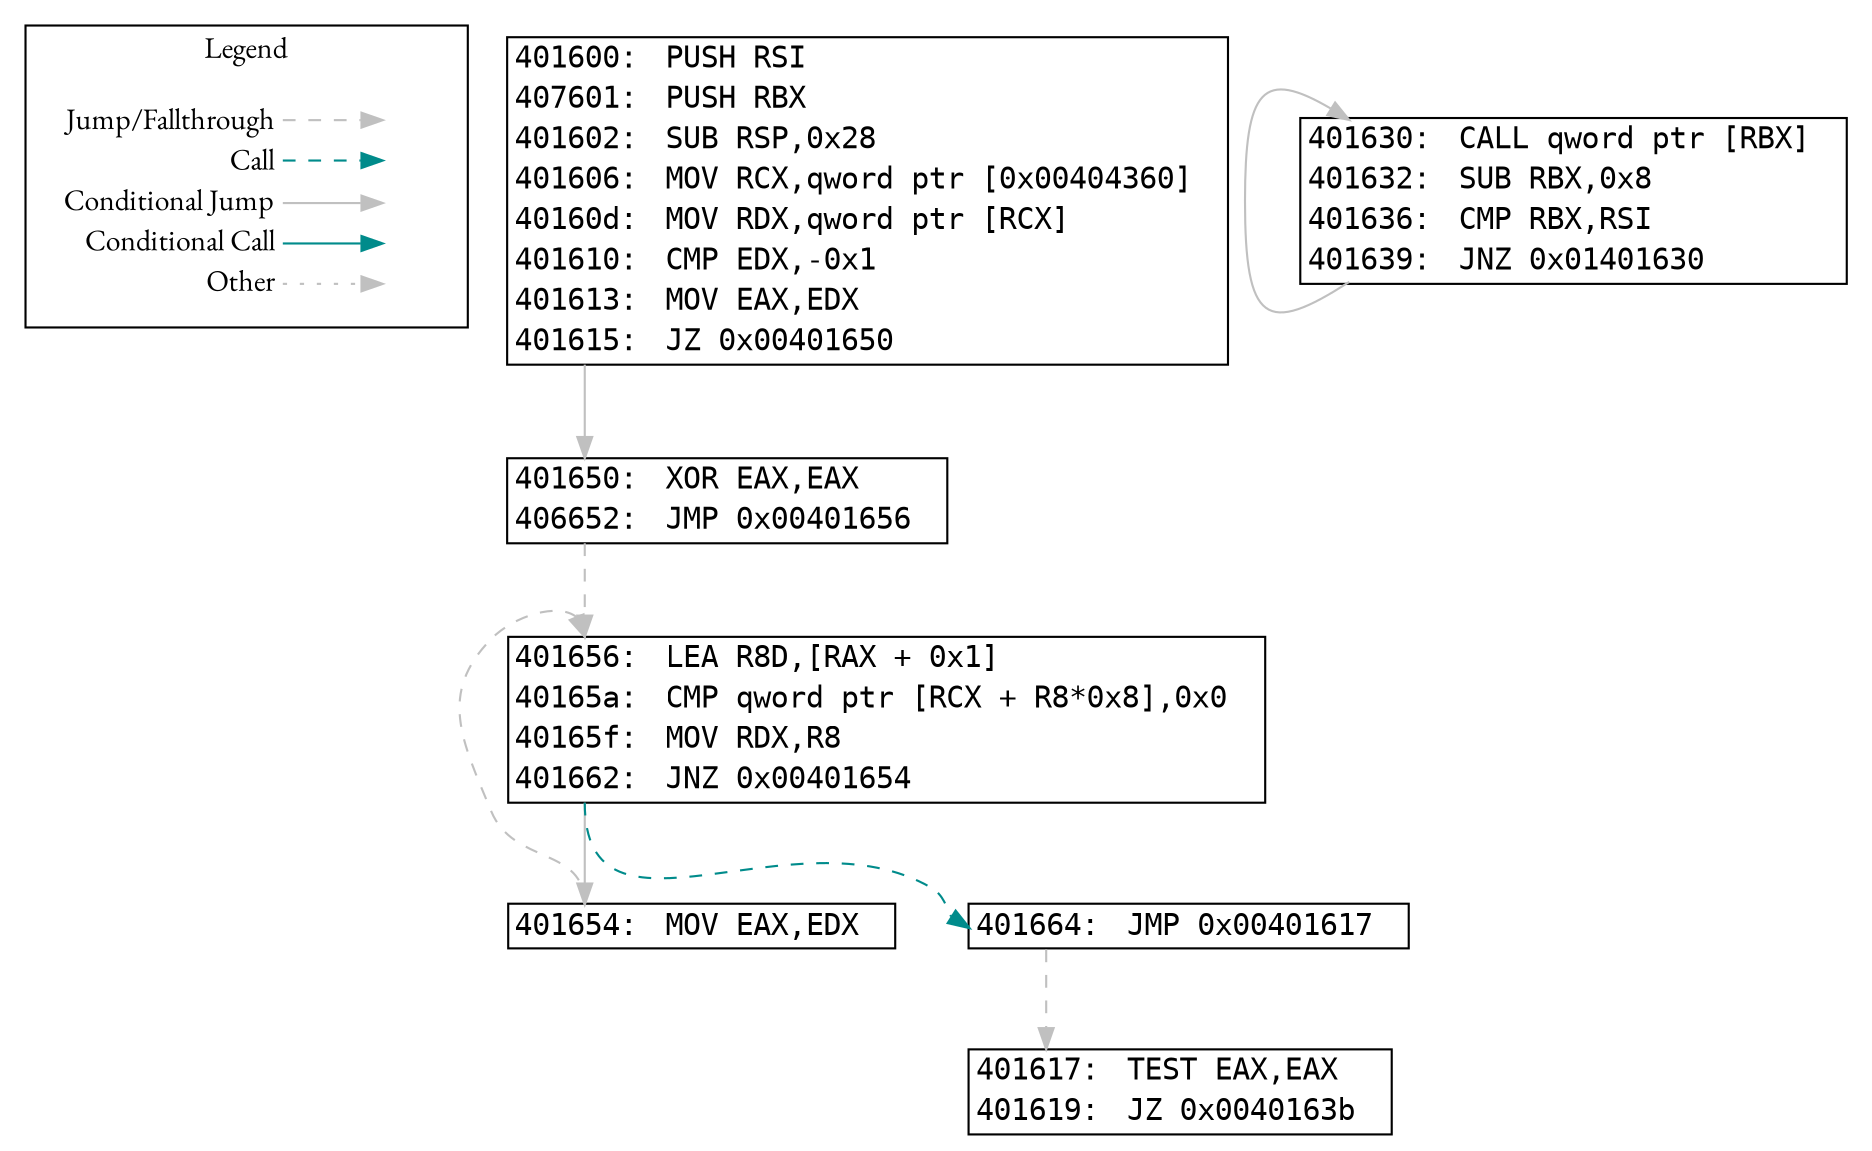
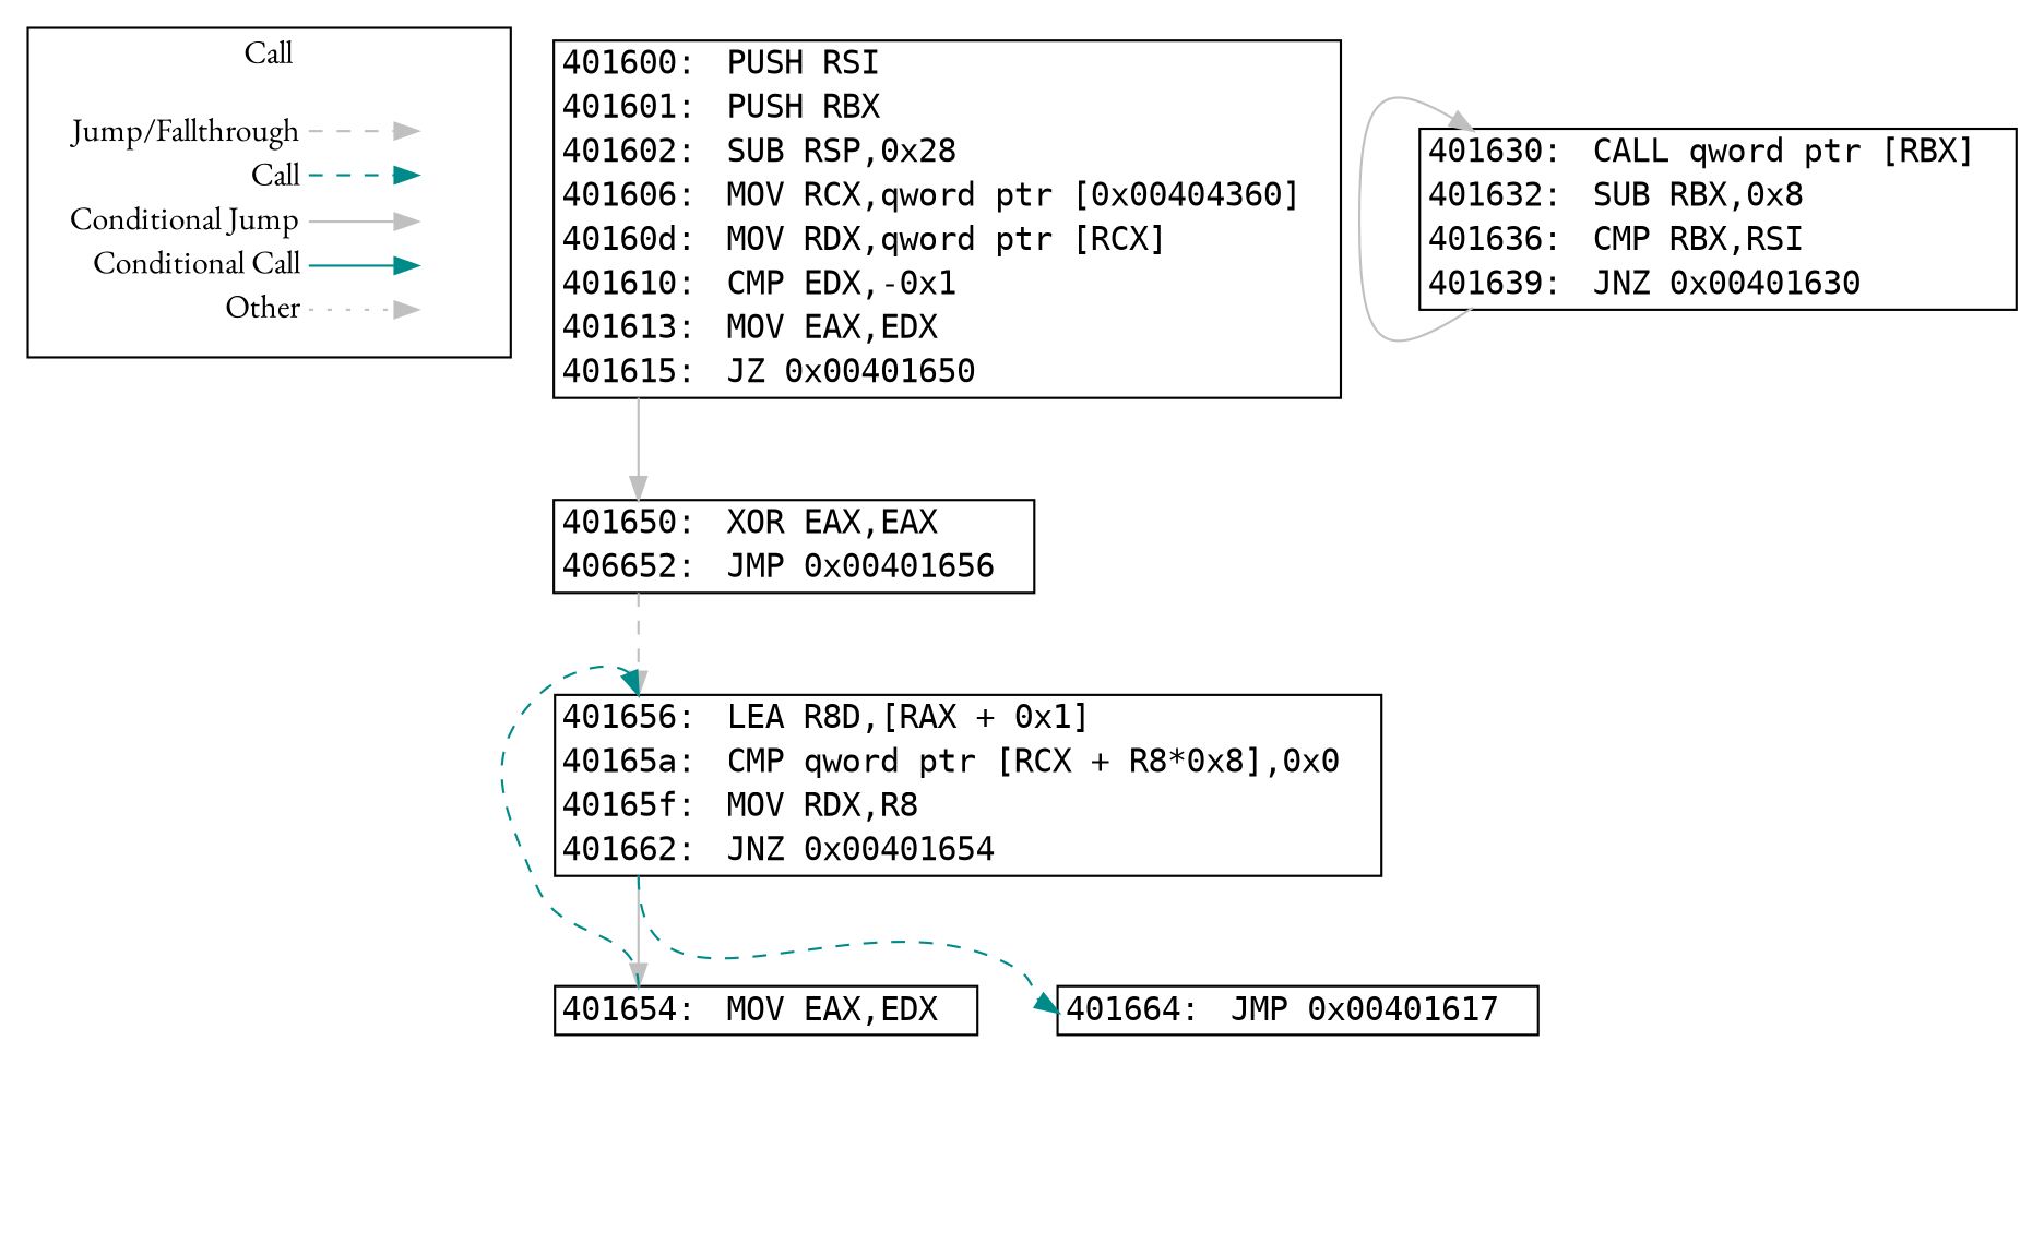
  digraph {
    fontname="EB Garamond"
    newrank=true
    node [fontname="EB Garamond" shape=plaintext]
    edge [color=gray fontname="EB Garamond" headport=insn_401656 style=dashed tailport=insn_401662]
    n1 [label=<<table border="0" cellpadding="2" cellspacing="0" cellborder="0">                   <tr><td align="right" port="i1">Jump/Fallthrough</td></tr>                   <tr><td align="right" port="i2">Call</td></tr>                   <tr><td align="right" port="i3">Conditional Jump</td></tr>                   <tr><td align="right" port="i4">Conditional Call</td></tr>                   <tr><td align="right" port="i5">Other</td></tr>                </table>>]
    n2 [label=<<table border="0" cellpadding="2" cellspacing="0" cellborder="0">                    <tr><td port="i1">&nbsp;</td></tr>                    <tr><td port="i2">&nbsp;</td></tr>                    <tr><td port="i3">&nbsp;</td></tr>                    <tr><td port="i4">&nbsp;</td></tr>                    <tr><td port="i5">&nbsp;</td></tr>                 </table>>]
-   n3 [label=<     <TABLE BORDER="1" CELLBORDER="0" CELLSPACING="0">       <TR>         <TD PORT="insn_401600" ALIGN="RIGHT"><FONT FACE="monospace">401600: </FONT></TD>         <TD ALIGN="LEFT"><FONT FACE="monospace">PUSH RSI</FONT></TD>         <TD>&nbsp;&nbsp;&nbsp;</TD> // for spacing       </TR>       <TR>         <TD PORT="insn_401601" ALIGN="RIGHT"><FONT FACE="monospace">407601: </FONT></TD>         <TD ALIGN="LEFT"><FONT FACE="monospace">PUSH RBX</FONT></TD>         <TD>&nbsp;&nbsp;&nbsp;</TD> // for spacing       </TR>       <TR>         <TD PORT="insn_401602" ALIGN="RIGHT"><FONT FACE="monospace">401602: </FONT></TD>         <TD ALIGN="LEFT"><FONT FACE="monospace">SUB RSP,0x28</FONT></TD>         <TD>&nbsp;&nbsp;&nbsp;</TD> // for spacing       </TR>       <TR>         <TD PORT="insn_401606" ALIGN="RIGHT"><FONT FACE="monospace">401606: </FONT></TD>         <TD ALIGN="LEFT"><FONT FACE="monospace">MOV RCX,qword ptr [0x00404360]</FONT></TD>         <TD>&nbsp;&nbsp;&nbsp;</TD> // for spacing       </TR>       <TR>         <TD PORT="insn_40160d" ALIGN="RIGHT"><FONT FACE="monospace">40160d: </FONT></TD>         <TD ALIGN="LEFT"><FONT FACE="monospace">MOV RDX,qword ptr [RCX]</FONT></TD>         <TD>&nbsp;&nbsp;&nbsp;</TD> // for spacing       </TR>       <TR>         <TD PORT="insn_401610" ALIGN="RIGHT"><FONT FACE="monospace">401610: </FONT></TD>         <TD ALIGN="LEFT"><FONT FACE="monospace">CMP EDX,-0x1</FONT></TD>         <TD>&nbsp;&nbsp;&nbsp;</TD> // for spacing       </TR>       <TR>         <TD PORT="insn_401613" ALIGN="RIGHT"><FONT FACE="monospace">401613: </FONT></TD>         <TD ALIGN="LEFT"><FONT FACE="monospace">MOV EAX,EDX</FONT></TD>         <TD>&nbsp;&nbsp;&nbsp;</TD> // for spacing       </TR>       <TR>         <TD PORT="insn_401615" ALIGN="RIGHT"><FONT FACE="monospace">401615: </FONT></TD>         <TD ALIGN="LEFT"><FONT FACE="monospace">JZ 0x00401650</FONT></TD>         <TD>&nbsp;&nbsp;&nbsp;</TD> // for spacing       </TR>     </TABLE>>]
+   n3 [label=<     <TABLE BORDER="1" CELLBORDER="0" CELLSPACING="0">       <TR>         <TD PORT="insn_401600" ALIGN="RIGHT"><FONT FACE="monospace">401600: </FONT></TD>         <TD ALIGN="LEFT"><FONT FACE="monospace">PUSH RSI</FONT></TD>         <TD>&nbsp;&nbsp;&nbsp;</TD> // for spacing       </TR>       <TR>         <TD PORT="insn_401601" ALIGN="RIGHT"><FONT FACE="monospace">401601: </FONT></TD>         <TD ALIGN="LEFT"><FONT FACE="monospace">PUSH RBX</FONT></TD>         <TD>&nbsp;&nbsp;&nbsp;</TD> // for spacing       </TR>       <TR>         <TD PORT="insn_401602" ALIGN="RIGHT"><FONT FACE="monospace">401602: </FONT></TD>         <TD ALIGN="LEFT"><FONT FACE="monospace">SUB RSP,0x28</FONT></TD>         <TD>&nbsp;&nbsp;&nbsp;</TD> // for spacing       </TR>       <TR>         <TD PORT="insn_401606" ALIGN="RIGHT"><FONT FACE="monospace">401606: </FONT></TD>         <TD ALIGN="LEFT"><FONT FACE="monospace">MOV RCX,qword ptr [0x00404360]</FONT></TD>         <TD>&nbsp;&nbsp;&nbsp;</TD> // for spacing       </TR>       <TR>         <TD PORT="insn_40160d" ALIGN="RIGHT"><FONT FACE="monospace">40160d: </FONT></TD>         <TD ALIGN="LEFT"><FONT FACE="monospace">MOV RDX,qword ptr [RCX]</FONT></TD>         <TD>&nbsp;&nbsp;&nbsp;</TD> // for spacing       </TR>       <TR>         <TD PORT="insn_401610" ALIGN="RIGHT"><FONT FACE="monospace">401610: </FONT></TD>         <TD ALIGN="LEFT"><FONT FACE="monospace">CMP EDX,-0x1</FONT></TD>         <TD>&nbsp;&nbsp;&nbsp;</TD> // for spacing       </TR>       <TR>         <TD PORT="insn_401613" ALIGN="RIGHT"><FONT FACE="monospace">401613: </FONT></TD>         <TD ALIGN="LEFT"><FONT FACE="monospace">MOV EAX,EDX</FONT></TD>         <TD>&nbsp;&nbsp;&nbsp;</TD> // for spacing       </TR>       <TR>         <TD PORT="insn_401615" ALIGN="RIGHT"><FONT FACE="monospace">401615: </FONT></TD>         <TD ALIGN="LEFT"><FONT FACE="monospace">JZ 0x00401650</FONT></TD>         <TD>&nbsp;&nbsp;&nbsp;</TD> // for spacing       </TR>     </TABLE>>]
    n4 [label=<     <TABLE BORDER="1" CELLBORDER="0" CELLSPACING="0">       <TR>         <TD PORT="insn_401650" ALIGN="RIGHT"><FONT FACE="monospace">401650: </FONT></TD>         <TD ALIGN="LEFT"><FONT FACE="monospace">XOR EAX,EAX</FONT></TD>         <TD>&nbsp;&nbsp;&nbsp;</TD> // for spacing       </TR>       <TR>         <TD PORT="insn_401652" ALIGN="RIGHT"><FONT FACE="monospace">406652: </FONT></TD>         <TD ALIGN="LEFT"><FONT FACE="monospace">JMP 0x00401656</FONT></TD>         <TD>&nbsp;&nbsp;&nbsp;</TD> // for spacing       </TR>     </TABLE>>]
-   n5 [label=<     <TABLE BORDER="1" CELLBORDER="0" CELLSPACING="0">       <TR>         <TD PORT="insn_401617" ALIGN="RIGHT"><FONT FACE="monospace">401617: </FONT></TD>         <TD ALIGN="LEFT"><FONT FACE="monospace">TEST EAX,EAX</FONT></TD>         <TD>&nbsp;&nbsp;&nbsp;</TD> // for spacing       </TR>       <TR>         <TD PORT="insn_401619" ALIGN="RIGHT"><FONT FACE="monospace">401619: </FONT></TD>         <TD ALIGN="LEFT"><FONT FACE="monospace">JZ 0x0040163b</FONT></TD>         <TD>&nbsp;&nbsp;&nbsp;</TD> // for spacing       </TR>     </TABLE>>]
    n6 [label=<     <TABLE BORDER="1" CELLBORDER="0" CELLSPACING="0">       <TR>         <TD PORT="insn_401656" ALIGN="RIGHT"><FONT FACE="monospace">401656: </FONT></TD>         <TD ALIGN="LEFT"><FONT FACE="monospace">LEA R8D,[RAX + 0x1]</FONT></TD>         <TD>&nbsp;&nbsp;&nbsp;</TD> // for spacing       </TR>       <TR>         <TD PORT="insn_40165a" ALIGN="RIGHT"><FONT FACE="monospace">40165a: </FONT></TD>         <TD ALIGN="LEFT"><FONT FACE="monospace">CMP qword ptr [RCX + R8*0x8],0x0</FONT></TD>         <TD>&nbsp;&nbsp;&nbsp;</TD> // for spacing       </TR>       <TR>         <TD PORT="insn_40165f" ALIGN="RIGHT"><FONT FACE="monospace">40165f: </FONT></TD>         <TD ALIGN="LEFT"><FONT FACE="monospace">MOV RDX,R8</FONT></TD>         <TD>&nbsp;&nbsp;&nbsp;</TD> // for spacing       </TR>       <TR>         <TD PORT="insn_401662" ALIGN="RIGHT"><FONT FACE="monospace">401662: </FONT></TD>         <TD ALIGN="LEFT"><FONT FACE="monospace">JNZ 0x00401654</FONT></TD>         <TD>&nbsp;&nbsp;&nbsp;</TD> // for spacing       </TR>     </TABLE>>]
-   n7 [label=<     <TABLE BORDER="1" CELLBORDER="0" CELLSPACING="0">       <TR>         <TD PORT="insn_401630" ALIGN="RIGHT"><FONT FACE="monospace">401630: </FONT></TD>         <TD ALIGN="LEFT"><FONT FACE="monospace">CALL qword ptr [RBX]</FONT></TD>         <TD>&nbsp;&nbsp;&nbsp;</TD> // for spacing       </TR>       <TR>         <TD PORT="insn_401632" ALIGN="RIGHT"><FONT FACE="monospace">401632: </FONT></TD>         <TD ALIGN="LEFT"><FONT FACE="monospace">SUB RBX,0x8</FONT></TD>         <TD>&nbsp;&nbsp;&nbsp;</TD> // for spacing       </TR>       <TR>         <TD PORT="insn_401636" ALIGN="RIGHT"><FONT FACE="monospace">401636: </FONT></TD>         <TD ALIGN="LEFT"><FONT FACE="monospace">CMP RBX,RSI</FONT></TD>         <TD>&nbsp;&nbsp;&nbsp;</TD> // for spacing       </TR>       <TR>         <TD PORT="insn_401639" ALIGN="RIGHT"><FONT FACE="monospace">401639: </FONT></TD>         <TD ALIGN="LEFT"><FONT FACE="monospace">JNZ 0x01401630</FONT></TD>         <TD>&nbsp;&nbsp;&nbsp;</TD> // for spacing       </TR>     </TABLE>>]
+   n7 [label=<     <TABLE BORDER="1" CELLBORDER="0" CELLSPACING="0">       <TR>         <TD PORT="insn_401630" ALIGN="RIGHT"><FONT FACE="monospace">401630: </FONT></TD>         <TD ALIGN="LEFT"><FONT FACE="monospace">CALL qword ptr [RBX]</FONT></TD>         <TD>&nbsp;&nbsp;&nbsp;</TD> // for spacing       </TR>       <TR>         <TD PORT="insn_401632" ALIGN="RIGHT"><FONT FACE="monospace">401632: </FONT></TD>         <TD ALIGN="LEFT"><FONT FACE="monospace">SUB RBX,0x8</FONT></TD>         <TD>&nbsp;&nbsp;&nbsp;</TD> // for spacing       </TR>       <TR>         <TD PORT="insn_401636" ALIGN="RIGHT"><FONT FACE="monospace">401636: </FONT></TD>         <TD ALIGN="LEFT"><FONT FACE="monospace">CMP RBX,RSI</FONT></TD>         <TD>&nbsp;&nbsp;&nbsp;</TD> // for spacing       </TR>       <TR>         <TD PORT="insn_401639" ALIGN="RIGHT"><FONT FACE="monospace">401639: </FONT></TD>         <TD ALIGN="LEFT"><FONT FACE="monospace">JNZ 0x00401630</FONT></TD>         <TD>&nbsp;&nbsp;&nbsp;</TD> // for spacing       </TR>     </TABLE>>]
    n8 [label=<     <TABLE BORDER="1" CELLBORDER="0" CELLSPACING="0">       <TR>         <TD PORT="insn_401654" ALIGN="RIGHT"><FONT FACE="monospace">401654: </FONT></TD>         <TD ALIGN="LEFT"><FONT FACE="monospace">MOV EAX,EDX</FONT></TD>         <TD>&nbsp;&nbsp;&nbsp;</TD> // for spacing       </TR>     </TABLE>>]
    n9 [label=<     <TABLE BORDER="1" CELLBORDER="0" CELLSPACING="0">       <TR>         <TD PORT="insn_401664" ALIGN="RIGHT"><FONT FACE="monospace">401664: </FONT></TD>         <TD ALIGN="LEFT"><FONT FACE="monospace">JMP 0x00401617</FONT></TD>         <TD>&nbsp;&nbsp;&nbsp;</TD> // for spacing       </TR>     </TABLE>>]
    subgraph cluster_1 {
-     label=Legend
+     label=Call
      rank=same
      n1
      n2
    }
    n1 -> n2 [headport="i1:w" tailport="i1:e"]
    n1 -> n2 [color=cyan4 headport="i2:w" tailport="i2:e"]
    n1 -> n2 [headport="i3:w" tailport="i3:e" style=""]
    n1 -> n2 [color=cyan4 headport="i4:w" tailport="i4:e" style=""]
    n1 -> n2 [headport="i5:w" style=dotted tailport="i5:e"]
    n3 -> n4 [headport=insn_401650 style=solid tailport=insn_401615]
    n4 -> n6 [tailport=insn_401652]
    n6 -> n8 [headport=insn_401654 style=solid]
    n6 -> n9 [color=cyan4 headport=insn_401664]
    n7 -> n7 [headport=insn_401630 style=solid tailport=insn_401639]
-   n8 -> n6 [tailport=insn_401654]
-   n9 -> n5 [headport=insn_401617 tailport=insn_401664]
+   n8 -> n6 [color=cyan4 tailport=insn_401654]
  }
